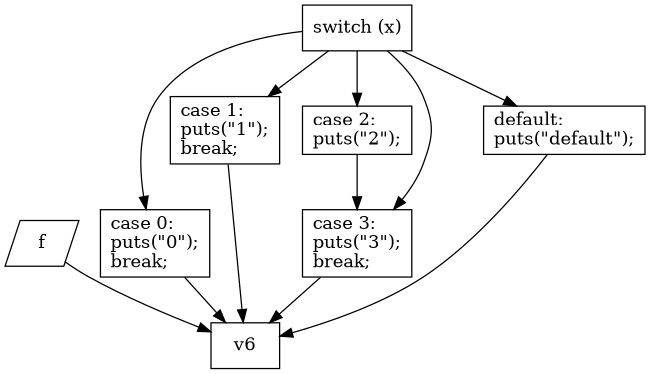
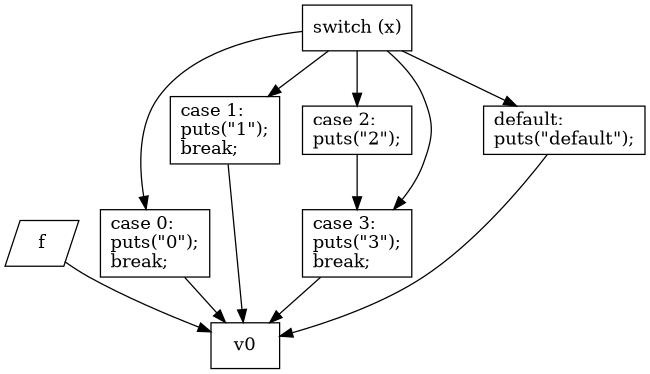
  digraph {
    node [shape=box]
    f [shape=parallelogram]
-   v0 [label=v6]
+   v0
    n3 [label="switch (x)\l"]
    n4 [label="case 0:\lputs(\"0\");\lbreak;\l"]
    n5 [label="case 1:\lputs(\"1\");\lbreak;\l"]
    n6 [label="case 2:\lputs(\"2\");\l"]
    n7 [label="case 3:\lputs(\"3\");\lbreak;\l"]
    n8 [label="default:\lputs(\"default\");\l"]
    f -> v0
    n3 -> n4
    n3 -> n5
    n3 -> n6
    n3 -> n7
    n3 -> n8
    n4 -> v0
    n5 -> v0
    n6 -> n7
    n7 -> v0
    n8 -> v0
  }
